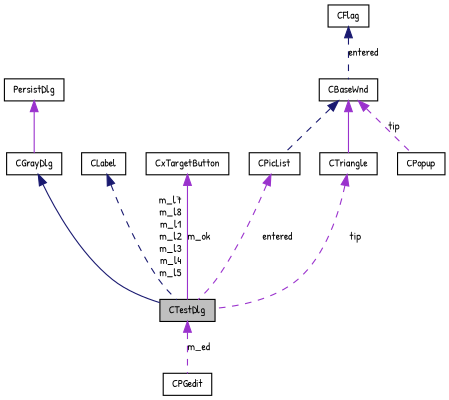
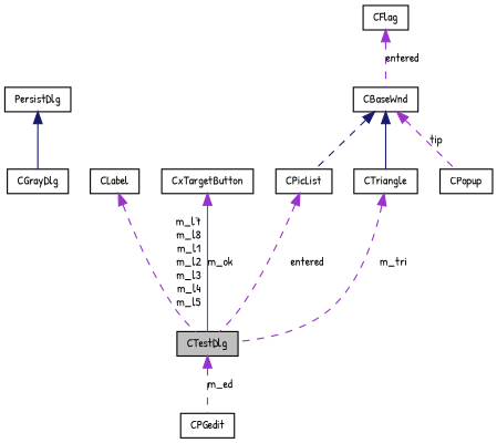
  digraph {
    fontname="Patrick Hand"
    node [color=black fillcolor=white fontname="Patrick Hand" fontsize=10 shape=record style=filled]
    edge [color=darkorchid3 dir=back fontname="Patrick Hand" fontsize=10 labelfontname=FreeSans labelfontsize=10 style=dashed]
    n1 [fillcolor=grey75 fontcolor=black height=0.2 label=CTestDlg width=0.4]
    n2 [height=0.2 label=CPGedit width=0.4]
    n3 [height=0.2 label=CGrayDlg width=0.4]
    n4 [height=0.2 label=PersistDlg width=0.4]
    n5 [height=0.2 label=CLabel width=0.4]
    n6 [height=0.2 label=CxTargetButton width=0.4]
    n7 [height=0.2 label=CPicList width=0.4]
    n8 [height=0.2 label=CBaseWnd width=0.4]
    n9 [height=0.2 label=CTriangle width=0.4]
    n10 [height=0.2 label=CPopup width=0.4]
    n11 [height=0.2 label=CFlag width=0.4]
    n1 -> n2 [label=m_ed]
-   n3 -> n1 [color=midnightblue style=solid]
-   n4 -> n3 [style=solid]
-   n5 -> n1 [color=midnightblue label="m_l7\nm_l8\nm_l1\nm_l2\nm_l3\nm_l4\nm_l5"]
+   n4 -> n3 [color=midnightblue style=solid]
+   n5 -> n1 [label="m_l7\nm_l8\nm_l1\nm_l2\nm_l3\nm_l4\nm_l5"]
    n6 -> n1 [label=m_ok style=solid]
    n7 -> n1 [label=entered]
    n8 -> n7 [color=midnightblue]
-   n8 -> n9 [style=solid]
+   n8 -> n9 [color=midnightblue style=solid]
    n8 -> n10 [label=tip]
-   n9 -> n1 [label=tip]
-   n11 -> n8 [color=midnightblue label=entered]
+   n9 -> n1 [label=m_tri]
+   n11 -> n8 [label=entered]
  }
